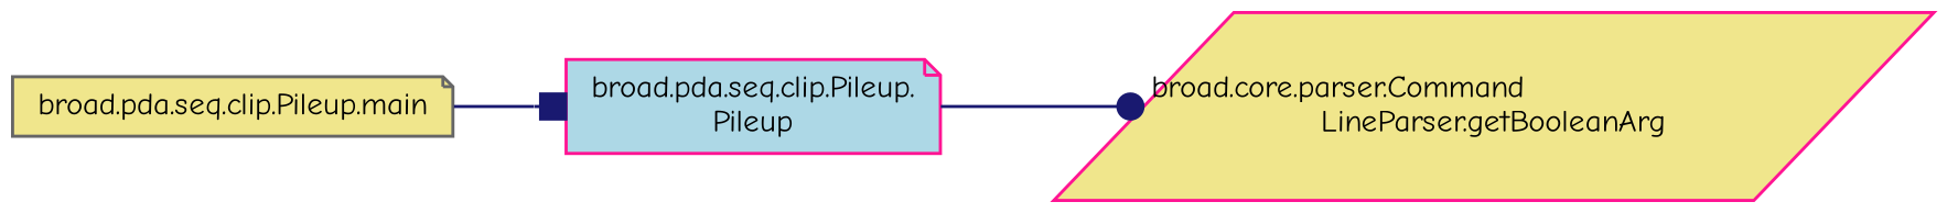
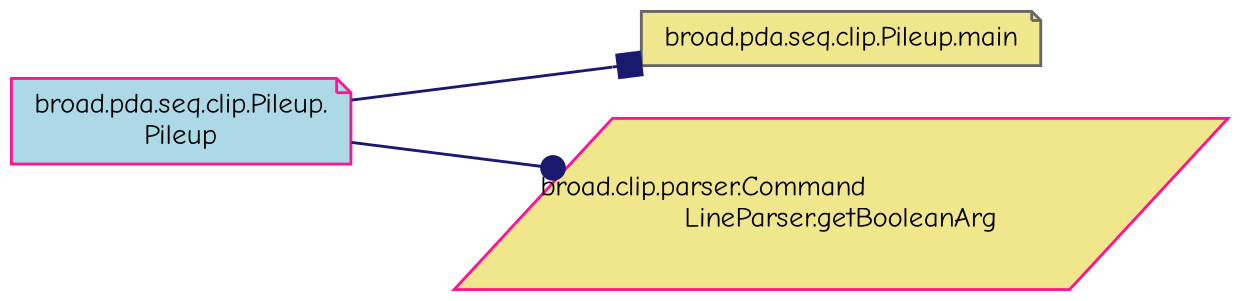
  digraph {
    fontname="Comic Neue"
    rankdir=LR
    node [color=deeppink fillcolor=khaki fontname="Comic Neue" fontsize=10 shape=note style=filled]
    edge [color=midnightblue fontname="Comic Neue" fontsize=10 labelfontname=Helvetica labelfontsize=10 style=solid]
    n1 [color=gray40 fontcolor=black height=0.2 label="broad.pda.seq.clip.Pileup.main" width=0.4]
    n2 [fillcolor=lightblue height=0.2 label="broad.pda.seq.clip.Pileup.\lPileup" width=0.4]
-   n3 [height=0.2 label="broad.core.parser.Command\lLineParser.getBooleanArg" shape=parallelogram width=0.4]
-   n1 -> n2 [arrowhead=box]
+   n3 [height=0.2 label="broad.clip.parser.Command\lLineParser.getBooleanArg" shape=parallelogram width=0.4]
+   n2 -> n1 [arrowhead=box]
    n2 -> n3 [arrowhead=dot]
  }
